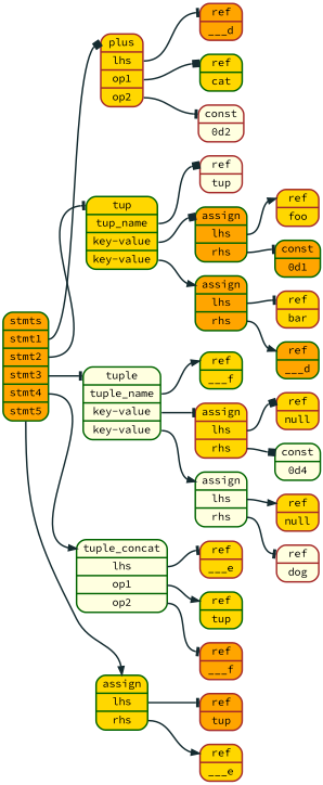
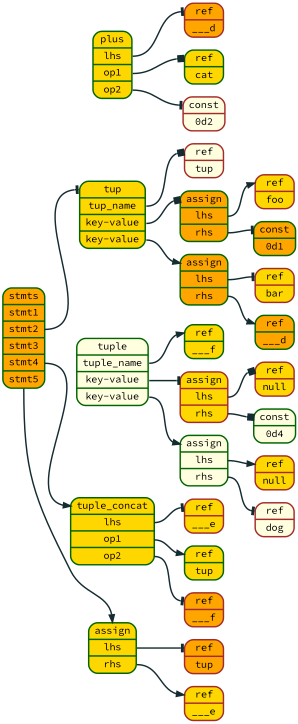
  digraph {
    fontname="Source Code Pro"
    rankdir=LR
    node [color=darkgreen fillcolor=gold fontname="Source Code Pro" penwidth=2 shape=record style="rounded,filled"]
    edge [arrowhead=tee color="#142b30" fontname="Source Code Pro" headport=a penwidth=2 tailport=l]
    n1 [fillcolor=orange label="<a> stmts | <s1> stmt1 | <s2> stmt2 | <s4> stmt3 | <s5> stmt4 | <s6> stmt5"]
-   n2 [color=brown label="<a> plus | <l> lhs | <r1> op1 | <r2> op2 "]
+   n2 [label="<a> plus | <l> lhs | <r1> op1 | <r2> op2 "]
    n3 [label="<a> tup   | <n> tup_name | <kv1> key-value | <kv2> key-value"]
    n4 [fillcolor=lightyellow label="<a> tuple     | <n> tuple_name | <kv1> key-value | <kv2> key-value"]
-   n5 [fillcolor=lightyellow label="<a> tuple_concat | <l> lhs | <r1> op1 | <r2> op2 "]
+   n5 [label="<a> tuple_concat | <l> lhs | <r1> op1 | <r2> op2 "]
    n6 [label="<a> assign | <l> lhs  | <r> rhs"]
    n7 [color=brown fillcolor=orange label="<a> ref   | <l> ___d"]
    n8 [label="<a> ref   | <l> cat"]
    n9 [color=brown fillcolor=lightyellow label="<a> const   | <l> 0d2"]
    n10 [color=brown fillcolor=lightyellow label="<a> ref   | <l> tup"]
    n11 [fillcolor=orange label="<a> assign | <l> lhs  | <r> rhs"]
    n12 [fillcolor=orange label="<a> assign | <l> lhs  | <r> rhs"]
    n13 [label="<a> ref   | <l> ___f"]
    n14 [color=brown label="<a> assign  | <l> lhs  | <r> rhs"]
    n15 [fillcolor=lightyellow label="<a> assign  | <l> lhs  | <r> rhs"]
    n16 [color=brown label="<a> ref   | <l> ___e"]
    n17 [label="<a> ref   | <l> tup"]
    n18 [color=brown fillcolor=orange label="<a> ref   | <l> ___f"]
    n19 [color=brown fillcolor=orange label="<a> ref    | <l> tup"]
    n20 [color=brown label="<a> ref    | <l> ___e"]
    n21 [color=brown label="<a> ref   | <l> foo"]
    n22 [fillcolor=orange label="<a> const | <l> 0d1"]
    n23 [color=brown label="<a> ref    | <l> bar"]
    n24 [fillcolor=orange label="<a> ref    | <l> ___d"]
    n25 [color=brown label="<a> ref     | <l> null"]
    n26 [fillcolor=lightyellow label="<a> const   | <l> 0d4"]
    n27 [color=brown label="<a> ref     | <l> null"]
    n28 [color=brown fillcolor=lightyellow label="<a> ref     | <l> dog"]
-   n1 -> n2 [arrowhead=box tailport=s1]
    n1 -> n3 [tailport=s2]
-   n1 -> n4 [tailport=s4]
    n1 -> n5 [arrowhead=normal tailport=s5]
    n1 -> n6 [arrowhead=normal tailport=s6]
    n2 -> n7
    n2 -> n8 [arrowhead=box tailport=r1]
    n2 -> n9 [tailport=r2]
    n3 -> n10 [arrowhead=box tailport=n]
    n3 -> n11 [arrowhead=box tailport=kv1]
    n3 -> n12 [arrowhead=normal tailport=kv2]
    n4 -> n13 [arrowhead=normal tailport=n]
    n4 -> n14 [tailport=kv1]
    n4 -> n15 [arrowhead=normal tailport=kv2]
    n5 -> n16
    n5 -> n17 [arrowhead=normal tailport=r1]
    n5 -> n18 [tailport=r2]
    n6 -> n19
    n6 -> n20 [arrowhead=normal tailport=r]
    n11 -> n21 [arrowhead=normal]
    n11 -> n22 [tailport=r]
    n12 -> n23
    n12 -> n24 [arrowhead=normal tailport=r]
    n14 -> n25 [arrowhead=box]
    n14 -> n26 [arrowhead=box tailport=r]
    n15 -> n27 [arrowhead=normal]
    n15 -> n28 [tailport=r]
  }
